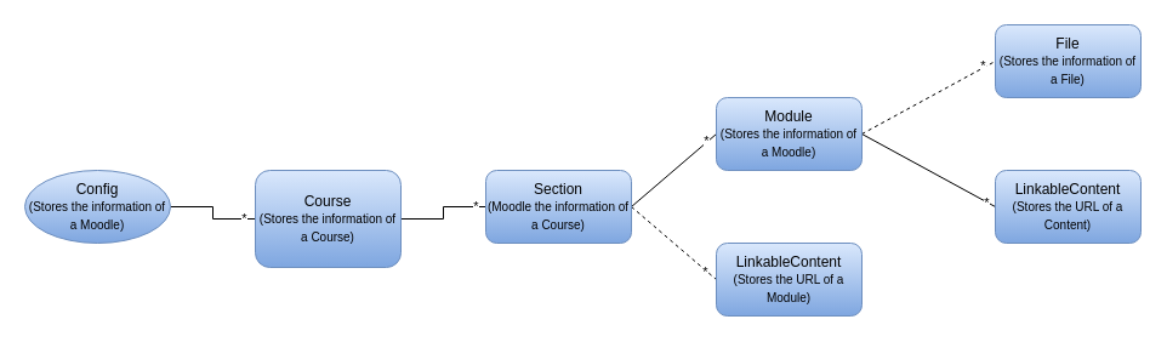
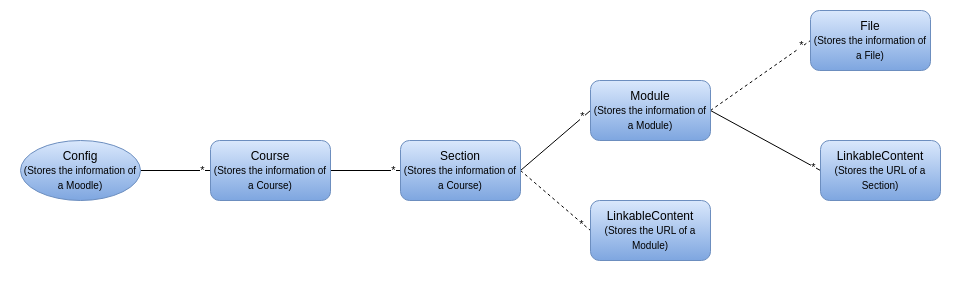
  <mxCell id="0" />
  <mxCell id="1" parent="0" />
  <mxCell id="2" style="edgeStyle=orthogonalEdgeStyle;rounded=0;orthogonalLoop=1;jettySize=auto;html=1;entryX=0;entryY=0.5;entryDx=0;entryDy=0;endArrow=none;endFill=0;fontFamily=Helvetica;" edge="1" parent="1" source="4" target="7"><mxGeometry relative="1" as="geometry" /></mxCell>
  <mxCell id="3" value="*" style="edgeLabel;html=1;align=center;verticalAlign=middle;resizable=0;points=[];fontFamily=Helvetica;" vertex="1" connectable="0" parent="2"><mxGeometry x="0.75" y="1" relative="1" as="geometry"><mxPoint as="offset" /></mxGeometry></mxCell>
  <mxCell id="4" value="Config&lt;br&gt;&lt;font style=&quot;font-size: 10px&quot;&gt;(Stores the information of a Moodle)&lt;/font&gt;" style="ellipse;whiteSpace=wrap;html=1;fillColor=#dae8fc;strokeColor=#6c8ebf;fontFamily=Helvetica;glass=0;sketch=0;shadow=0;gradientColor=#7ea6e0;" vertex="1" parent="1"><mxGeometry x="20" y="140" width="120" height="60" as="geometry" /></mxCell>
  <mxCell id="5" style="edgeStyle=orthogonalEdgeStyle;rounded=0;orthogonalLoop=1;jettySize=auto;html=1;exitX=1;exitY=0.5;exitDx=0;exitDy=0;entryX=0;entryY=0.5;entryDx=0;entryDy=0;endArrow=none;endFill=0;fontFamily=Helvetica;" edge="1" parent="1" source="7" target="12"><mxGeometry relative="1" as="geometry" /></mxCell>
  <mxCell id="6" value="*" style="edgeLabel;html=1;align=center;verticalAlign=middle;resizable=0;points=[];fontFamily=Helvetica;" vertex="1" connectable="0" parent="5"><mxGeometry x="0.774" y="1" relative="1" as="geometry"><mxPoint as="offset" /></mxGeometry></mxCell>
- <mxCell id="7" value="Course&lt;br&gt;&lt;font style=&quot;font-size: 10px&quot;&gt;(Stores the information of a Course)&lt;/font&gt;" style="rounded=1;whiteSpace=wrap;html=1;fillColor=#dae8fc;strokeColor=#6c8ebf;fontFamily=Helvetica;glass=0;sketch=0;shadow=0;gradientColor=#7ea6e0;" vertex="1" parent="1"><mxGeometry x="210" y="140" width="120" height="80" as="geometry" /></mxCell>
+ <mxCell id="7" value="Course&lt;br&gt;&lt;font style=&quot;font-size: 10px&quot;&gt;(Stores the information of a Course)&lt;/font&gt;" style="rounded=1;whiteSpace=wrap;html=1;fillColor=#dae8fc;strokeColor=#6c8ebf;fontFamily=Helvetica;glass=0;sketch=0;shadow=0;gradientColor=#7ea6e0;" vertex="1" parent="1"><mxGeometry x="210" y="140" width="120" height="60" as="geometry" /></mxCell>
  <mxCell id="8" style="rounded=0;orthogonalLoop=1;jettySize=auto;html=1;exitX=1;exitY=0.5;exitDx=0;exitDy=0;entryX=0;entryY=0.5;entryDx=0;entryDy=0;endArrow=none;endFill=0;fontFamily=Helvetica;" edge="1" parent="1" source="12" target="17"><mxGeometry relative="1" as="geometry" /></mxCell>
  <mxCell id="9" value="*" style="edgeLabel;html=1;align=center;verticalAlign=middle;resizable=0;points=[];fontFamily=Helvetica;" vertex="1" connectable="0" parent="8"><mxGeometry x="0.768" y="1" relative="1" as="geometry"><mxPoint as="offset" /></mxGeometry></mxCell>
  <mxCell id="10" style="edgeStyle=none;rounded=0;orthogonalLoop=1;jettySize=auto;html=1;exitX=1;exitY=0.5;exitDx=0;exitDy=0;entryX=0;entryY=0.5;entryDx=0;entryDy=0;endArrow=none;endFill=0;fontFamily=Helvetica;dashed=1;" edge="1" parent="1" source="12" target="18"><mxGeometry relative="1" as="geometry" /></mxCell>
  <mxCell id="11" value="*" style="edgeLabel;html=1;align=center;verticalAlign=middle;resizable=0;points=[];fontFamily=Helvetica;" vertex="1" connectable="0" parent="10"><mxGeometry x="0.759" y="-1" relative="1" as="geometry"><mxPoint as="offset" /></mxGeometry></mxCell>
- <mxCell id="12" value="Section&lt;br&gt;&lt;font style=&quot;font-size: 10px&quot;&gt;(Moodle the information of a Course)&lt;/font&gt;" style="rounded=1;whiteSpace=wrap;html=1;fillColor=#dae8fc;strokeColor=#6c8ebf;fontFamily=Helvetica;glass=0;sketch=0;shadow=0;gradientColor=#7ea6e0;" vertex="1" parent="1"><mxGeometry x="400" y="140" width="120" height="60" as="geometry" /></mxCell>
+ <mxCell id="12" value="Section&lt;br&gt;&lt;font style=&quot;font-size: 10px&quot;&gt;(Stores the information of a Course)&lt;/font&gt;" style="rounded=1;whiteSpace=wrap;html=1;fillColor=#dae8fc;strokeColor=#6c8ebf;fontFamily=Helvetica;glass=0;sketch=0;shadow=0;gradientColor=#7ea6e0;" vertex="1" parent="1"><mxGeometry x="400" y="140" width="120" height="60" as="geometry" /></mxCell>
  <mxCell id="13" style="edgeStyle=none;rounded=0;orthogonalLoop=1;jettySize=auto;html=1;exitX=1;exitY=0.5;exitDx=0;exitDy=0;entryX=0;entryY=0.5;entryDx=0;entryDy=0;endArrow=none;endFill=0;fontFamily=Helvetica;" edge="1" parent="1" source="17" target="20"><mxGeometry relative="1" as="geometry" /></mxCell>
  <mxCell id="14" value="*" style="edgeLabel;html=1;align=center;verticalAlign=middle;resizable=0;points=[];fontFamily=Helvetica;" vertex="1" connectable="0" parent="13"><mxGeometry x="0.861" relative="1" as="geometry"><mxPoint as="offset" /></mxGeometry></mxCell>
  <mxCell id="15" style="edgeStyle=none;rounded=0;orthogonalLoop=1;jettySize=auto;html=1;exitX=1;exitY=0.5;exitDx=0;exitDy=0;entryX=0;entryY=0.5;entryDx=0;entryDy=0;endArrow=none;endFill=0;fontFamily=Helvetica;dashed=1;" edge="1" parent="1" source="17" target="19"><mxGeometry relative="1" as="geometry" /></mxCell>
  <mxCell id="16" value="*" style="edgeLabel;html=1;align=center;verticalAlign=middle;resizable=0;points=[];fontFamily=Helvetica;" vertex="1" connectable="0" parent="15"><mxGeometry x="0.827" y="2" relative="1" as="geometry"><mxPoint as="offset" /></mxGeometry></mxCell>
- <mxCell id="17" value="Module&lt;br&gt;&lt;font style=&quot;font-size: 10px&quot;&gt;(Stores the information of a Moodle)&lt;/font&gt;" style="rounded=1;whiteSpace=wrap;html=1;fillColor=#dae8fc;strokeColor=#6c8ebf;fontFamily=Helvetica;glass=0;sketch=0;shadow=0;gradientColor=#7ea6e0;" vertex="1" parent="1"><mxGeometry x="590" y="80" width="120" height="60" as="geometry" /></mxCell>
+ <mxCell id="17" value="Module&lt;br&gt;&lt;font style=&quot;font-size: 10px&quot;&gt;(Stores the information of a Module)&lt;/font&gt;" style="rounded=1;whiteSpace=wrap;html=1;fillColor=#dae8fc;strokeColor=#6c8ebf;fontFamily=Helvetica;glass=0;sketch=0;shadow=0;gradientColor=#7ea6e0;" vertex="1" parent="1"><mxGeometry x="590" y="80" width="120" height="60" as="geometry" /></mxCell>
  <mxCell id="18" value="LinkableContent&lt;br&gt;&lt;font style=&quot;font-size: 10px&quot;&gt;(Stores the URL of a Module)&lt;/font&gt;" style="rounded=1;whiteSpace=wrap;html=1;fillColor=#dae8fc;strokeColor=#6c8ebf;fontFamily=Helvetica;glass=0;sketch=0;shadow=0;gradientColor=#7ea6e0;" vertex="1" parent="1"><mxGeometry x="590" y="200" width="120" height="60" as="geometry" /></mxCell>
- <mxCell id="19" value="File&lt;br&gt;&lt;font style=&quot;font-size: 10px&quot;&gt;(Stores the information of a File)&lt;/font&gt;" style="rounded=1;whiteSpace=wrap;html=1;fillColor=#dae8fc;strokeColor=#6c8ebf;fontFamily=Helvetica;glass=0;sketch=0;shadow=0;gradientColor=#7ea6e0;" vertex="1" parent="1"><mxGeometry x="820" y="20" width="120" height="60" as="geometry" /></mxCell>
- <mxCell id="20" value="LinkableContent&lt;br&gt;&lt;font style=&quot;font-size: 10px&quot;&gt;(Stores the URL of a Content)&lt;/font&gt;" style="rounded=1;whiteSpace=wrap;html=1;fillColor=#dae8fc;strokeColor=#6c8ebf;fontFamily=Helvetica;glass=0;sketch=0;shadow=0;gradientColor=#7ea6e0;" vertex="1" parent="1"><mxGeometry x="820" y="140" width="120" height="60" as="geometry" /></mxCell>
+ <mxCell id="19" value="File&lt;br&gt;&lt;font style=&quot;font-size: 10px&quot;&gt;(Stores the information of a File)&lt;/font&gt;" style="rounded=1;whiteSpace=wrap;html=1;fillColor=#dae8fc;strokeColor=#6c8ebf;fontFamily=Helvetica;glass=0;sketch=0;shadow=0;gradientColor=#7ea6e0;" vertex="1" parent="1"><mxGeometry x="810" y="10" width="120" height="60" as="geometry" /></mxCell>
+ <mxCell id="20" value="LinkableContent&lt;br&gt;&lt;font style=&quot;font-size: 10px&quot;&gt;(Stores the URL of a Section)&lt;/font&gt;" style="rounded=1;whiteSpace=wrap;html=1;fillColor=#dae8fc;strokeColor=#6c8ebf;fontFamily=Helvetica;glass=0;sketch=0;shadow=0;gradientColor=#7ea6e0;" vertex="1" parent="1"><mxGeometry x="820" y="140" width="120" height="60" as="geometry" /></mxCell>
